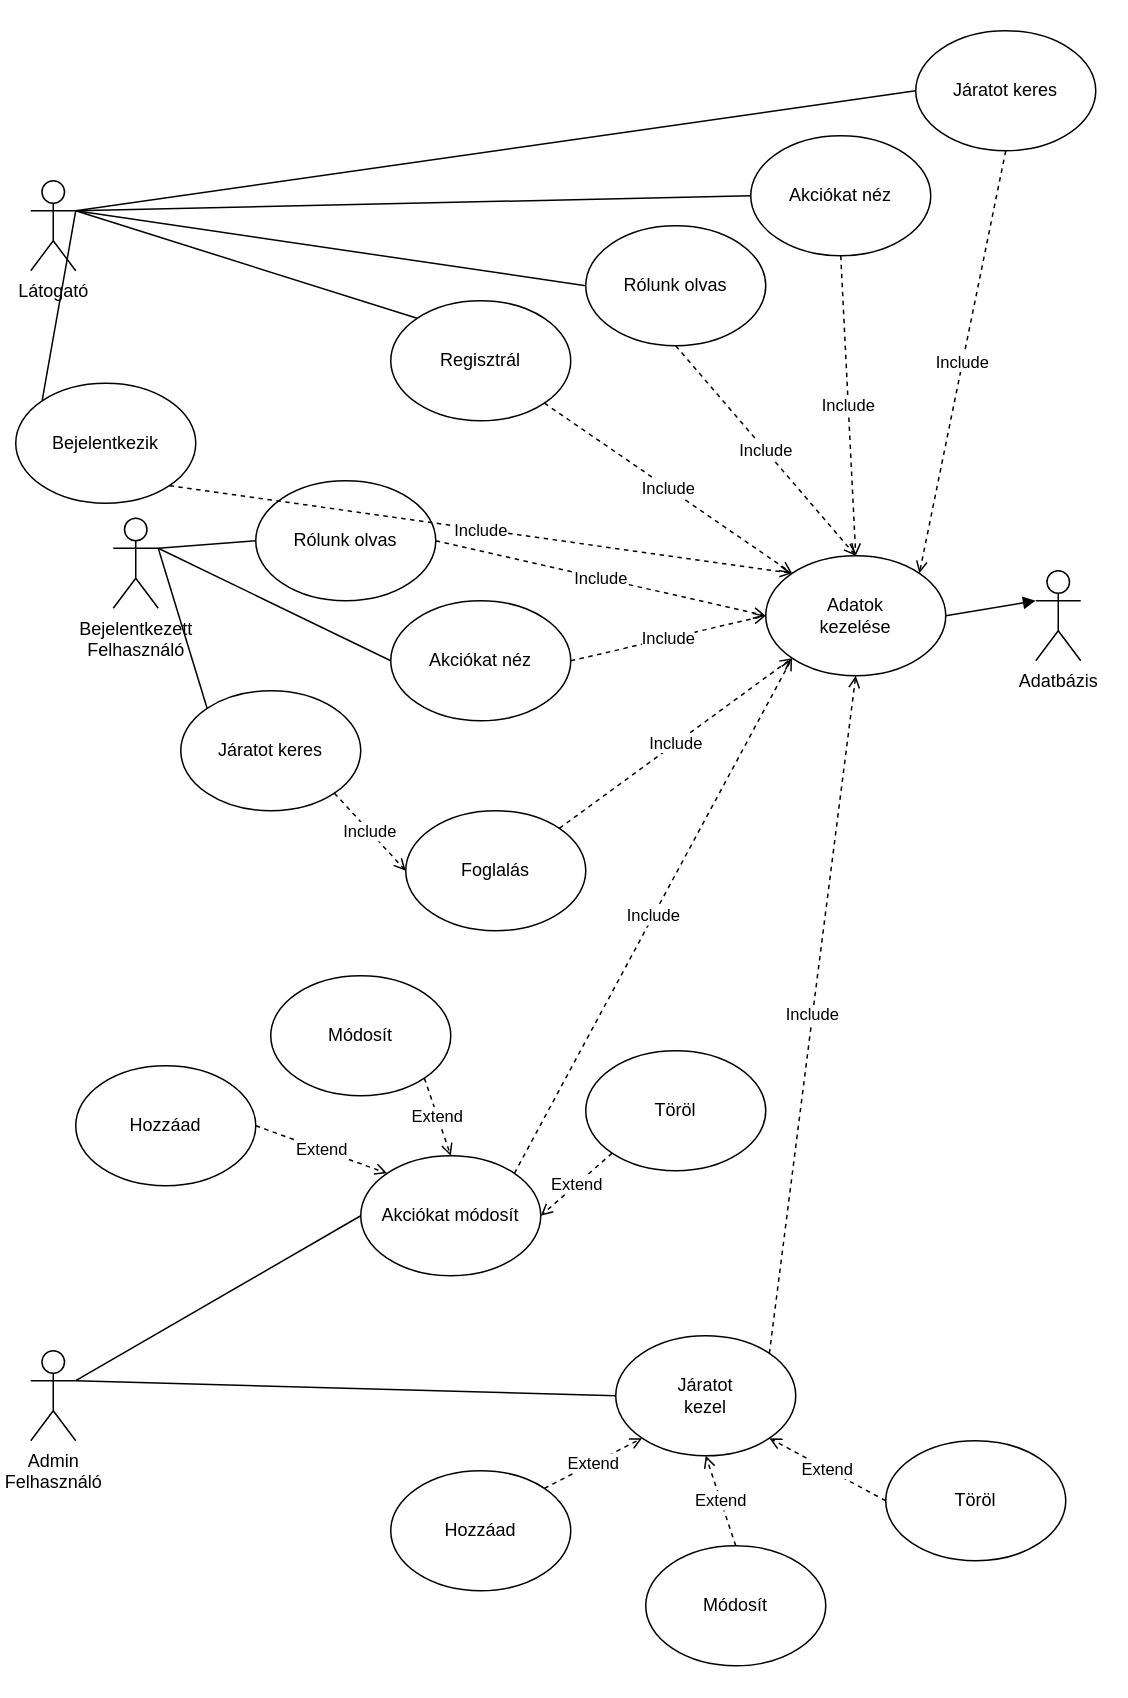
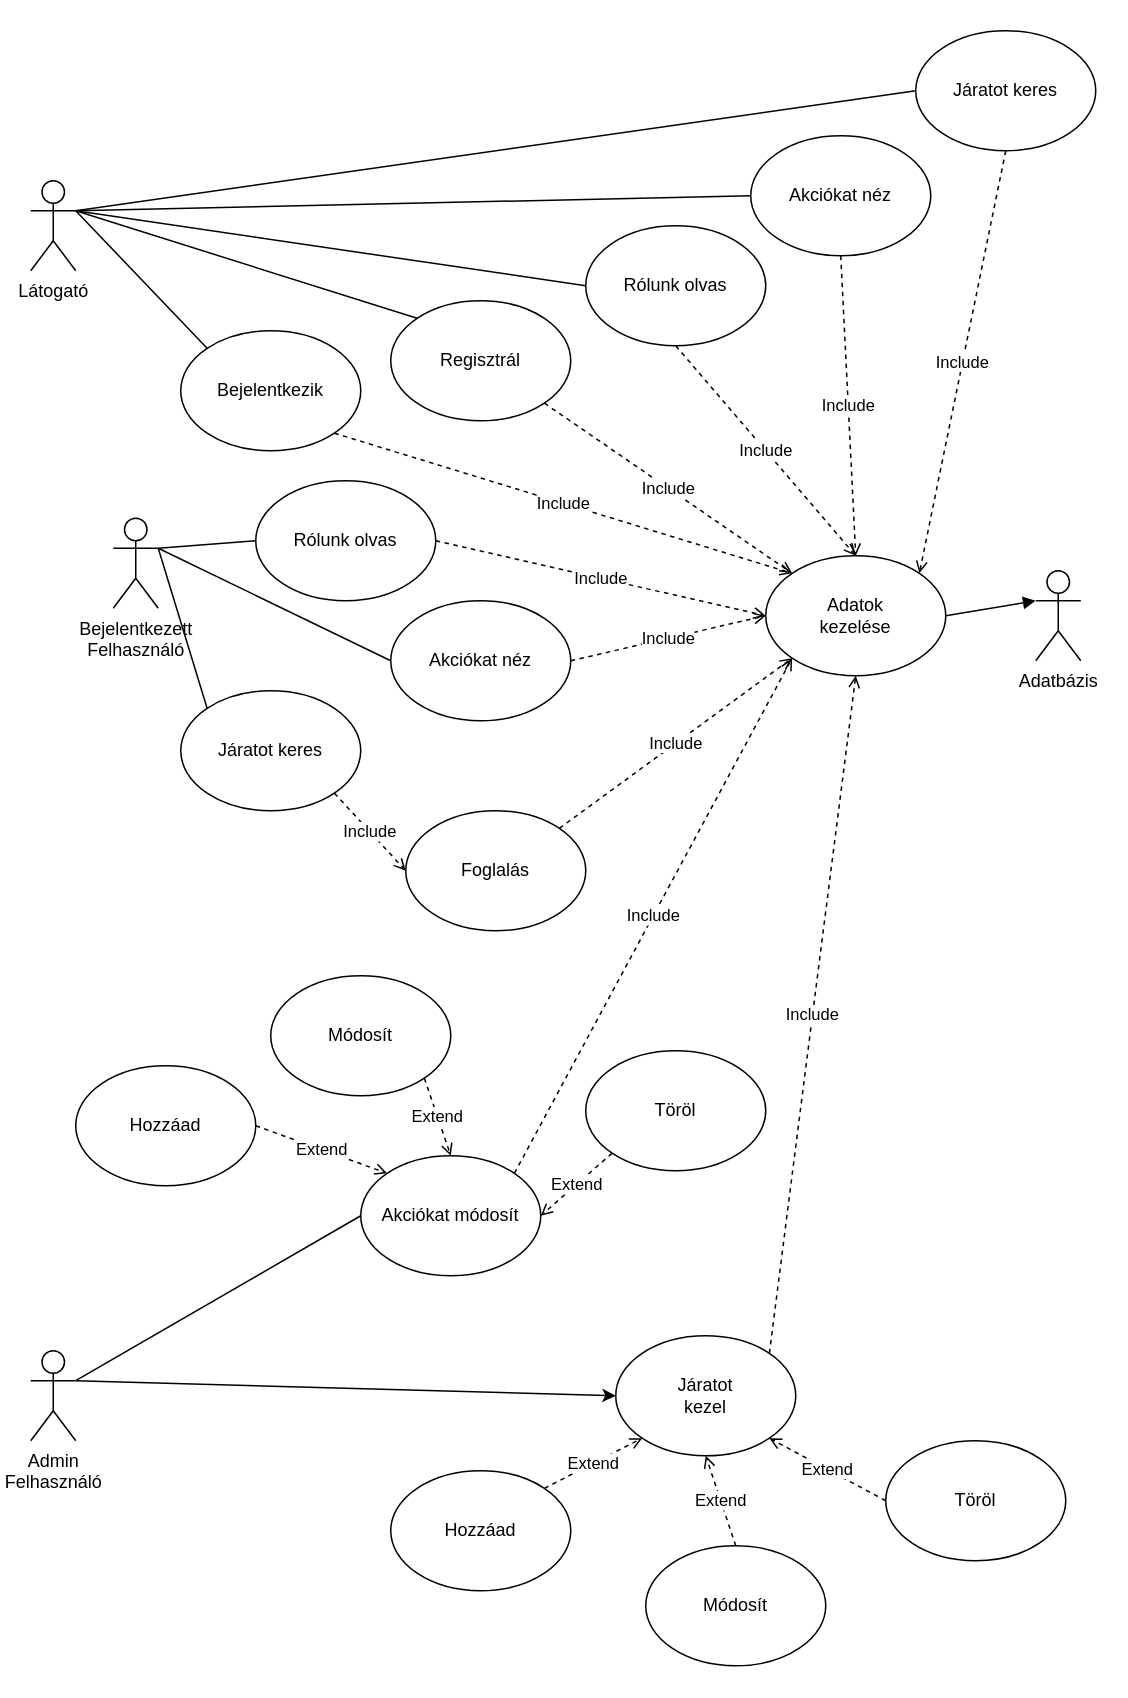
  <mxCell id="0" />
  <mxCell id="1" parent="0" />
  <mxCell id="2" value="Látogató" style="shape=umlActor;verticalLabelPosition=bottom;verticalAlign=top;html=1;outlineConnect=0;" vertex="1" parent="1"><mxGeometry x="20" y="120" width="30" height="60" as="geometry" /></mxCell>
- <mxCell id="3" value="Bejelentkezik" style="ellipse;whiteSpace=wrap;html=1;" vertex="1" parent="1"><mxGeometry x="10" y="255" width="120" height="80" as="geometry" /></mxCell>
+ <mxCell id="3" value="Bejelentkezik" style="ellipse;whiteSpace=wrap;html=1;" vertex="1" parent="1"><mxGeometry x="120" y="220" width="120" height="80" as="geometry" /></mxCell>
  <mxCell id="4" value="Regisztrál" style="ellipse;whiteSpace=wrap;html=1;" vertex="1" parent="1"><mxGeometry x="260" y="200" width="120" height="80" as="geometry" /></mxCell>
  <mxCell id="5" value="Járatot keres" style="ellipse;whiteSpace=wrap;html=1;" vertex="1" parent="1"><mxGeometry x="610" y="20" width="120" height="80" as="geometry" /></mxCell>
  <mxCell id="6" value="Akciókat néz" style="ellipse;whiteSpace=wrap;html=1;" vertex="1" parent="1"><mxGeometry x="500" y="90" width="120" height="80" as="geometry" /></mxCell>
  <mxCell id="7" value="Rólunk olvas" style="ellipse;whiteSpace=wrap;html=1;" vertex="1" parent="1"><mxGeometry x="390" y="150" width="120" height="80" as="geometry" /></mxCell>
  <mxCell id="8" value="" style="endArrow=none;html=1;rounded=0;exitX=1;exitY=0.333;exitDx=0;exitDy=0;exitPerimeter=0;entryX=0;entryY=0.5;entryDx=0;entryDy=0;" edge="1" parent="1" source="2" target="5"><mxGeometry width="50" height="50" relative="1" as="geometry"><mxPoint x="100" y="160" as="sourcePoint" /><mxPoint x="150" y="110" as="targetPoint" /></mxGeometry></mxCell>
  <mxCell id="9" value="" style="endArrow=none;html=1;rounded=0;exitX=1;exitY=0.333;exitDx=0;exitDy=0;exitPerimeter=0;entryX=0;entryY=0.5;entryDx=0;entryDy=0;" edge="1" parent="1" source="2" target="6"><mxGeometry width="50" height="50" relative="1" as="geometry"><mxPoint x="60" y="150" as="sourcePoint" /><mxPoint x="150" y="70" as="targetPoint" /></mxGeometry></mxCell>
  <mxCell id="10" value="" style="endArrow=none;html=1;rounded=0;exitX=1;exitY=0.333;exitDx=0;exitDy=0;exitPerimeter=0;entryX=0;entryY=0.5;entryDx=0;entryDy=0;" edge="1" parent="1" source="2" target="7"><mxGeometry width="50" height="50" relative="1" as="geometry"><mxPoint x="70" y="160" as="sourcePoint" /><mxPoint x="160" y="80" as="targetPoint" /></mxGeometry></mxCell>
  <mxCell id="11" value="" style="endArrow=none;html=1;rounded=0;exitX=1;exitY=0.333;exitDx=0;exitDy=0;exitPerimeter=0;entryX=0;entryY=0;entryDx=0;entryDy=0;" edge="1" parent="1" source="2" target="4"><mxGeometry width="50" height="50" relative="1" as="geometry"><mxPoint x="80" y="170" as="sourcePoint" /><mxPoint x="170" y="90" as="targetPoint" /></mxGeometry></mxCell>
  <mxCell id="12" value="" style="endArrow=none;html=1;rounded=0;exitX=1;exitY=0.333;exitDx=0;exitDy=0;exitPerimeter=0;entryX=0;entryY=0;entryDx=0;entryDy=0;" edge="1" parent="1" source="2" target="3"><mxGeometry width="50" height="50" relative="1" as="geometry"><mxPoint x="90" y="180" as="sourcePoint" /><mxPoint x="180" y="100" as="targetPoint" /></mxGeometry></mxCell>
  <mxCell id="13" value="Bejelentkezett&lt;br&gt;Felhasználó" style="shape=umlActor;verticalLabelPosition=bottom;verticalAlign=top;html=1;outlineConnect=0;" vertex="1" parent="1"><mxGeometry x="75" y="345" width="30" height="60" as="geometry" /></mxCell>
  <mxCell id="14" value="Járatot keres" style="ellipse;whiteSpace=wrap;html=1;" vertex="1" parent="1"><mxGeometry x="120" y="460" width="120" height="80" as="geometry" /></mxCell>
  <mxCell id="15" value="Akciókat néz" style="ellipse;whiteSpace=wrap;html=1;" vertex="1" parent="1"><mxGeometry x="260" y="400" width="120" height="80" as="geometry" /></mxCell>
  <mxCell id="16" value="Rólunk olvas" style="ellipse;whiteSpace=wrap;html=1;" vertex="1" parent="1"><mxGeometry x="170" y="320" width="120" height="80" as="geometry" /></mxCell>
  <mxCell id="17" value="" style="endArrow=none;html=1;rounded=0;exitX=1;exitY=0.333;exitDx=0;exitDy=0;exitPerimeter=0;entryX=0;entryY=0.5;entryDx=0;entryDy=0;" edge="1" parent="1" source="13" target="16"><mxGeometry width="50" height="50" relative="1" as="geometry"><mxPoint x="110" y="430" as="sourcePoint" /><mxPoint x="220" y="370" as="targetPoint" /></mxGeometry></mxCell>
  <mxCell id="18" value="" style="endArrow=none;html=1;rounded=0;exitX=1;exitY=0.333;exitDx=0;exitDy=0;exitPerimeter=0;entryX=0;entryY=0;entryDx=0;entryDy=0;" edge="1" parent="1" source="13" target="14"><mxGeometry width="50" height="50" relative="1" as="geometry"><mxPoint x="60" y="420" as="sourcePoint" /><mxPoint x="230" y="380" as="targetPoint" /></mxGeometry></mxCell>
  <mxCell id="19" value="" style="endArrow=none;html=1;rounded=0;exitX=1;exitY=0.333;exitDx=0;exitDy=0;exitPerimeter=0;entryX=0;entryY=0.5;entryDx=0;entryDy=0;" edge="1" parent="1" source="13" target="15"><mxGeometry width="50" height="50" relative="1" as="geometry"><mxPoint x="70" y="430" as="sourcePoint" /><mxPoint x="240" y="390" as="targetPoint" /></mxGeometry></mxCell>
  <mxCell id="20" value="Adatok&lt;br&gt;kezelése" style="ellipse;whiteSpace=wrap;html=1;" vertex="1" parent="1"><mxGeometry x="510" y="370" width="120" height="80" as="geometry" /></mxCell>
  <mxCell id="21" value="Adatbázis" style="shape=umlActor;verticalLabelPosition=bottom;verticalAlign=top;html=1;outlineConnect=0;" vertex="1" parent="1"><mxGeometry x="690" y="380" width="30" height="60" as="geometry" /></mxCell>
  <mxCell id="22" value="" style="endArrow=block;html=1;rounded=0;exitX=1;exitY=0.5;exitDx=0;exitDy=0;entryX=0;entryY=0.333;entryDx=0;entryDy=0;entryPerimeter=0;" edge="1" parent="1" source="20" target="21"><mxGeometry width="50" height="50" relative="1" as="geometry"><mxPoint x="640" y="350" as="sourcePoint" /><mxPoint x="690" y="300" as="targetPoint" /></mxGeometry></mxCell>
  <mxCell id="23" value="Admin&lt;br&gt;Felhasználó" style="shape=umlActor;verticalLabelPosition=bottom;verticalAlign=top;html=1;outlineConnect=0;" vertex="1" parent="1"><mxGeometry x="20" y="900" width="30" height="60" as="geometry" /></mxCell>
  <mxCell id="24" value="Járatot&lt;br&gt;kezel" style="ellipse;whiteSpace=wrap;html=1;" vertex="1" parent="1"><mxGeometry x="410" y="890" width="120" height="80" as="geometry" /></mxCell>
- <mxCell id="25" value="" style="endArrow=none;html=1;rounded=0;exitX=1;exitY=0.333;exitDx=0;exitDy=0;exitPerimeter=0;entryX=0;entryY=0.5;entryDx=0;entryDy=0;" edge="1" parent="1" source="23" target="24"><mxGeometry width="50" height="50" relative="1" as="geometry"><mxPoint x="160" y="980" as="sourcePoint" /><mxPoint x="480" y="890" as="targetPoint" /></mxGeometry></mxCell>
+ <mxCell id="25" value="" style="endArrow=classic;html=1;rounded=0;exitX=1;exitY=0.333;exitDx=0;exitDy=0;exitPerimeter=0;entryX=0;entryY=0.5;entryDx=0;entryDy=0;" edge="1" parent="1" source="23" target="24"><mxGeometry width="50" height="50" relative="1" as="geometry"><mxPoint x="160" y="980" as="sourcePoint" /><mxPoint x="480" y="890" as="targetPoint" /></mxGeometry></mxCell>
  <mxCell id="26" value="Akciókat módosít" style="ellipse;whiteSpace=wrap;html=1;" vertex="1" parent="1"><mxGeometry x="240" y="770" width="120" height="80" as="geometry" /></mxCell>
  <mxCell id="27" value="" style="endArrow=none;html=1;rounded=0;exitX=1;exitY=0.333;exitDx=0;exitDy=0;exitPerimeter=0;entryX=0;entryY=0.5;entryDx=0;entryDy=0;" edge="1" parent="1" source="23" target="26"><mxGeometry width="50" height="50" relative="1" as="geometry"><mxPoint x="120" y="875" as="sourcePoint" /><mxPoint x="170" y="825" as="targetPoint" /></mxGeometry></mxCell>
  <mxCell id="28" value="Hozzáad" style="ellipse;whiteSpace=wrap;html=1;" vertex="1" parent="1"><mxGeometry x="260" y="980" width="120" height="80" as="geometry" /></mxCell>
  <mxCell id="29" value="Módosít" style="ellipse;whiteSpace=wrap;html=1;" vertex="1" parent="1"><mxGeometry x="430" y="1030" width="120" height="80" as="geometry" /></mxCell>
  <mxCell id="30" value="Extend" style="endArrow=open;dashed=1;html=1;rounded=0;entryX=0;entryY=1;entryDx=0;entryDy=0;exitX=1;exitY=0;exitDx=0;exitDy=0;horizontal=1;startArrow=none;startFill=0;endFill=0;" edge="1" parent="1" source="28" target="24"><mxGeometry width="50" height="50" relative="1" as="geometry"><mxPoint x="490" y="1180" as="sourcePoint" /><mxPoint x="540" y="1130" as="targetPoint" /></mxGeometry></mxCell>
  <mxCell id="31" value="Extend" style="endArrow=open;dashed=1;html=1;rounded=0;entryX=0.5;entryY=1;entryDx=0;entryDy=0;exitX=0.5;exitY=0;exitDx=0;exitDy=0;horizontal=1;startArrow=none;startFill=0;endFill=0;" edge="1" parent="1" source="29" target="24"><mxGeometry width="50" height="50" relative="1" as="geometry"><mxPoint x="550" y="1020" as="sourcePoint" /><mxPoint x="540" y="960" as="targetPoint" /></mxGeometry></mxCell>
  <mxCell id="32" value="Töröl" style="ellipse;whiteSpace=wrap;html=1;" vertex="1" parent="1"><mxGeometry x="590" y="960" width="120" height="80" as="geometry" /></mxCell>
  <mxCell id="33" value="Extend" style="endArrow=open;dashed=1;html=1;rounded=0;exitX=0;exitY=0.5;exitDx=0;exitDy=0;horizontal=1;startArrow=none;startFill=0;endFill=0;entryX=1;entryY=1;entryDx=0;entryDy=0;" edge="1" parent="1" source="32" target="24"><mxGeometry width="50" height="50" relative="1" as="geometry"><mxPoint x="590" y="1000" as="sourcePoint" /><mxPoint x="530" y="950" as="targetPoint" /></mxGeometry></mxCell>
  <mxCell id="34" value="Hozzáad" style="ellipse;whiteSpace=wrap;html=1;" vertex="1" parent="1"><mxGeometry x="50" y="710" width="120" height="80" as="geometry" /></mxCell>
  <mxCell id="35" value="Módosít" style="ellipse;whiteSpace=wrap;html=1;" vertex="1" parent="1"><mxGeometry x="180" y="650" width="120" height="80" as="geometry" /></mxCell>
  <mxCell id="36" value="Extend" style="endArrow=open;dashed=1;html=1;rounded=0;entryX=0;entryY=0;entryDx=0;entryDy=0;exitX=1;exitY=0.5;exitDx=0;exitDy=0;horizontal=1;startArrow=none;startFill=0;endFill=0;" edge="1" parent="1" source="34" target="26"><mxGeometry width="50" height="50" relative="1" as="geometry"><mxPoint x="130" y="1270" as="sourcePoint" /><mxPoint x="100" y="1060" as="targetPoint" /></mxGeometry></mxCell>
  <mxCell id="37" value="Extend" style="endArrow=open;dashed=1;html=1;rounded=0;entryX=0.5;entryY=0;entryDx=0;entryDy=0;exitX=1;exitY=1;exitDx=0;exitDy=0;horizontal=1;startArrow=none;startFill=0;endFill=0;" edge="1" parent="1" source="35" target="26"><mxGeometry width="50" height="50" relative="1" as="geometry"><mxPoint x="190" y="1110" as="sourcePoint" /><mxPoint x="142" y="1048" as="targetPoint" /></mxGeometry></mxCell>
  <mxCell id="38" value="Töröl" style="ellipse;whiteSpace=wrap;html=1;" vertex="1" parent="1"><mxGeometry x="390" y="700" width="120" height="80" as="geometry" /></mxCell>
  <mxCell id="39" value="Extend" style="endArrow=open;dashed=1;html=1;rounded=0;exitX=0;exitY=1;exitDx=0;exitDy=0;horizontal=1;startArrow=none;startFill=0;endFill=0;entryX=1;entryY=0.5;entryDx=0;entryDy=0;" edge="1" parent="1" source="38" target="26"><mxGeometry width="50" height="50" relative="1" as="geometry"><mxPoint x="236" y="1082" as="sourcePoint" /><mxPoint x="160" y="1020" as="targetPoint" /></mxGeometry></mxCell>
  <mxCell id="40" value="Include" style="endArrow=open;dashed=1;html=1;rounded=0;horizontal=1;startArrow=none;startFill=0;endFill=0;exitX=1;exitY=0;exitDx=0;exitDy=0;entryX=0;entryY=1;entryDx=0;entryDy=0;" edge="1" parent="1" source="26" target="20"><mxGeometry width="50" height="50" relative="1" as="geometry"><mxPoint x="540" y="530" as="sourcePoint" /><mxPoint x="610" y="610" as="targetPoint" /></mxGeometry></mxCell>
  <mxCell id="41" value="Include" style="endArrow=open;dashed=1;html=1;rounded=0;horizontal=1;startArrow=none;startFill=0;endFill=0;entryX=0.5;entryY=1;entryDx=0;entryDy=0;exitX=1;exitY=0;exitDx=0;exitDy=0;" edge="1" parent="1" source="24" target="20"><mxGeometry width="50" height="50" relative="1" as="geometry"><mxPoint x="490" y="830" as="sourcePoint" /><mxPoint x="576" y="470" as="targetPoint" /></mxGeometry></mxCell>
  <mxCell id="42" value="Include" style="endArrow=open;dashed=1;html=1;rounded=0;horizontal=1;startArrow=none;startFill=0;endFill=0;exitX=1;exitY=1;exitDx=0;exitDy=0;entryX=0;entryY=0;entryDx=0;entryDy=0;" edge="1" parent="1" source="3" target="20"><mxGeometry width="50" height="50" relative="1" as="geometry"><mxPoint x="394" y="464" as="sourcePoint" /><mxPoint x="590" y="200" as="targetPoint" /></mxGeometry></mxCell>
  <mxCell id="43" value="Include" style="endArrow=open;dashed=1;html=1;rounded=0;horizontal=1;startArrow=none;startFill=0;endFill=0;exitX=1;exitY=1;exitDx=0;exitDy=0;entryX=0;entryY=0;entryDx=0;entryDy=0;" edge="1" parent="1" source="4" target="20"><mxGeometry width="50" height="50" relative="1" as="geometry"><mxPoint x="360" y="226" as="sourcePoint" /><mxPoint x="666" y="320" as="targetPoint" /></mxGeometry></mxCell>
  <mxCell id="44" value="Include" style="endArrow=open;dashed=1;html=1;rounded=0;horizontal=1;startArrow=none;startFill=0;endFill=0;exitX=0.5;exitY=1;exitDx=0;exitDy=0;entryX=0.5;entryY=0;entryDx=0;entryDy=0;" edge="1" parent="1" source="7" target="20"><mxGeometry width="50" height="50" relative="1" as="geometry"><mxPoint x="464" y="250" as="sourcePoint" /><mxPoint x="770" y="344" as="targetPoint" /></mxGeometry></mxCell>
  <mxCell id="45" value="Include" style="endArrow=open;dashed=1;html=1;rounded=0;horizontal=1;startArrow=none;startFill=0;endFill=0;exitX=0.5;exitY=1;exitDx=0;exitDy=0;" edge="1" parent="1" source="6"><mxGeometry width="50" height="50" relative="1" as="geometry"><mxPoint x="460" y="240" as="sourcePoint" /><mxPoint x="570" y="370" as="targetPoint" /></mxGeometry></mxCell>
  <mxCell id="46" value="Include" style="endArrow=open;dashed=1;html=1;rounded=0;horizontal=1;startArrow=none;startFill=0;endFill=0;exitX=0.5;exitY=1;exitDx=0;exitDy=0;entryX=1;entryY=0;entryDx=0;entryDy=0;" edge="1" parent="1" source="5" target="20"><mxGeometry width="50" height="50" relative="1" as="geometry"><mxPoint x="470" y="250" as="sourcePoint" /><mxPoint x="590" y="390" as="targetPoint" /></mxGeometry></mxCell>
  <mxCell id="47" value="Include" style="endArrow=open;dashed=1;html=1;rounded=0;horizontal=1;startArrow=none;startFill=0;endFill=0;exitX=1;exitY=0.5;exitDx=0;exitDy=0;entryX=0;entryY=0.5;entryDx=0;entryDy=0;" edge="1" parent="1" source="16" target="20"><mxGeometry width="50" height="50" relative="1" as="geometry"><mxPoint x="232" y="298" as="sourcePoint" /><mxPoint x="538" y="392" as="targetPoint" /></mxGeometry></mxCell>
  <mxCell id="48" value="Include" style="endArrow=open;dashed=1;html=1;rounded=0;horizontal=1;startArrow=none;startFill=0;endFill=0;exitX=1;exitY=0.5;exitDx=0;exitDy=0;" edge="1" parent="1" source="15"><mxGeometry width="50" height="50" relative="1" as="geometry"><mxPoint x="300" y="370" as="sourcePoint" /><mxPoint x="510" y="410" as="targetPoint" /></mxGeometry></mxCell>
  <mxCell id="49" value="Foglalás" style="ellipse;whiteSpace=wrap;html=1;" vertex="1" parent="1"><mxGeometry x="270" y="540" width="120" height="80" as="geometry" /></mxCell>
  <mxCell id="50" value="Include" style="endArrow=open;dashed=1;html=1;rounded=0;horizontal=1;startArrow=none;startFill=0;endFill=0;exitX=1;exitY=1;exitDx=0;exitDy=0;entryX=0;entryY=0.5;entryDx=0;entryDy=0;" edge="1" parent="1" source="14" target="49"><mxGeometry width="50" height="50" relative="1" as="geometry"><mxPoint x="390" y="450" as="sourcePoint" /><mxPoint x="520" y="420" as="targetPoint" /></mxGeometry></mxCell>
  <mxCell id="51" value="Include" style="endArrow=open;dashed=1;html=1;rounded=0;horizontal=1;startArrow=none;startFill=0;endFill=0;exitX=1;exitY=0;exitDx=0;exitDy=0;entryX=0;entryY=1;entryDx=0;entryDy=0;" edge="1" parent="1" source="49" target="20"><mxGeometry width="50" height="50" relative="1" as="geometry"><mxPoint x="400" y="460" as="sourcePoint" /><mxPoint x="480" y="450" as="targetPoint" /></mxGeometry></mxCell>
